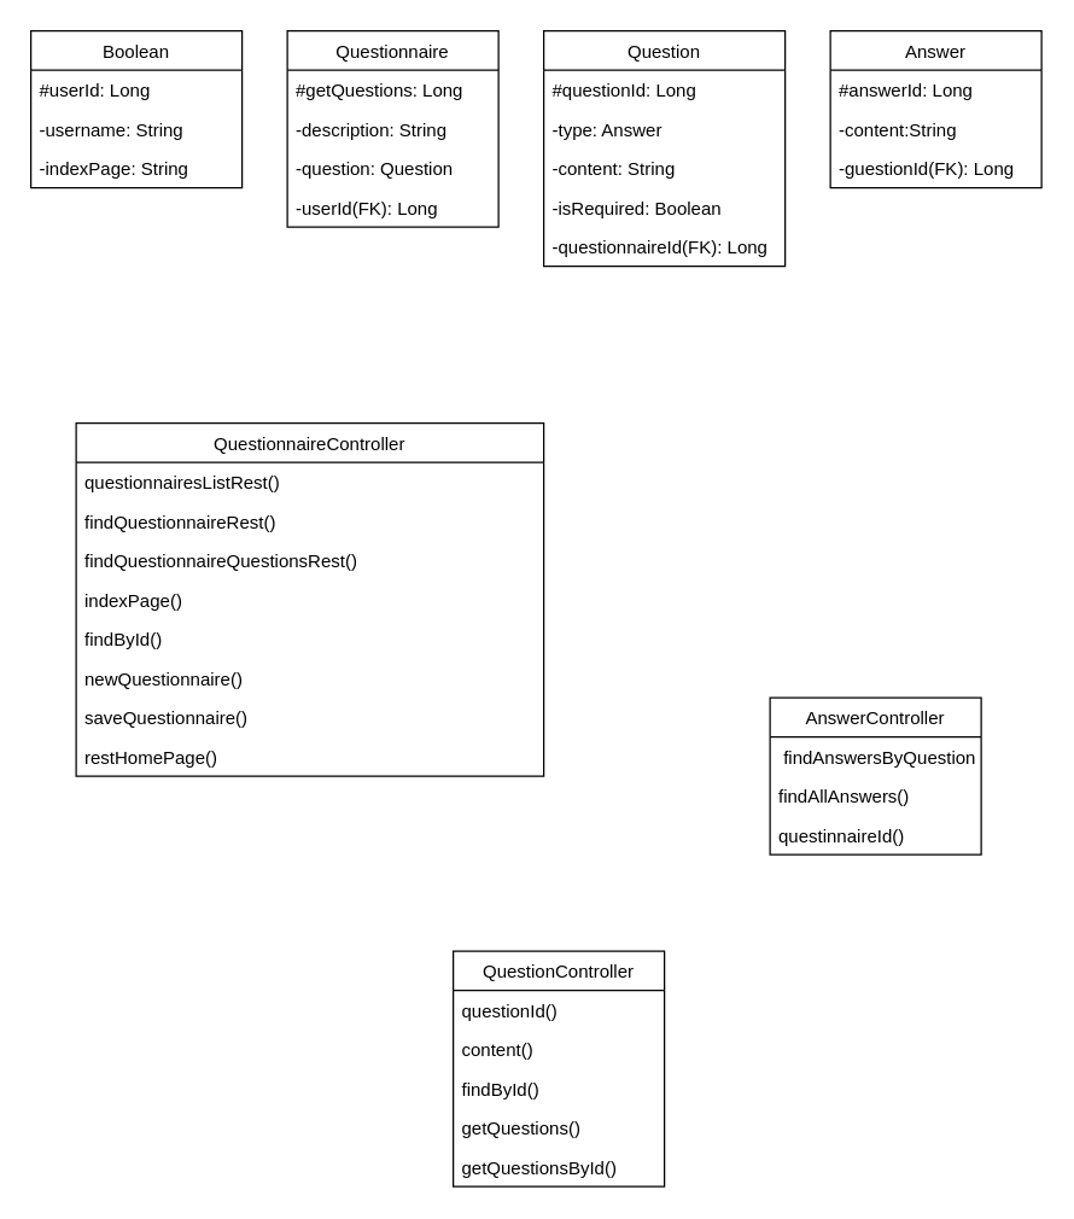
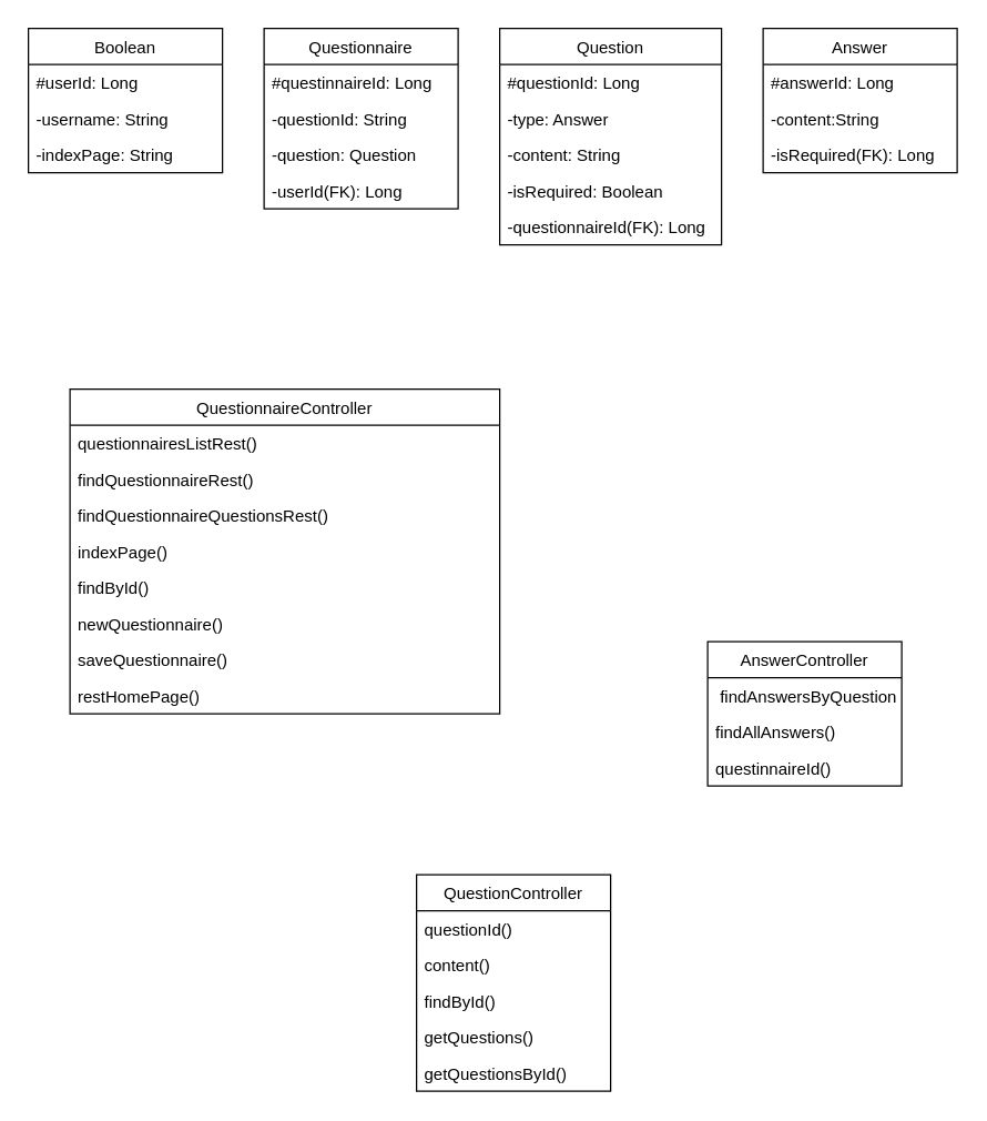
  <mxCell id="0" />
  <mxCell id="1" parent="0" />
  <mxCell id="2" value="Boolean" style="swimlane;fontStyle=0;childLayout=stackLayout;horizontal=1;startSize=26;fillColor=none;horizontalStack=0;resizeParent=1;resizeParentMax=0;resizeLast=0;collapsible=1;marginBottom=0;" vertex="1" parent="1"><mxGeometry x="20" y="20" width="140" height="104" as="geometry" /></mxCell>
  <mxCell id="3" value="#userId: Long" style="text;strokeColor=none;fillColor=none;align=left;verticalAlign=top;spacingLeft=4;spacingRight=4;overflow=hidden;rotatable=0;points=[[0,0.5],[1,0.5]];portConstraint=eastwest;" vertex="1" parent="2"><mxGeometry y="26" width="140" height="26" as="geometry" /></mxCell>
  <mxCell id="4" value="-username: String" style="text;strokeColor=none;fillColor=none;align=left;verticalAlign=top;spacingLeft=4;spacingRight=4;overflow=hidden;rotatable=0;points=[[0,0.5],[1,0.5]];portConstraint=eastwest;" vertex="1" parent="2"><mxGeometry y="52" width="140" height="26" as="geometry" /></mxCell>
  <mxCell id="5" value="-indexPage: String" style="text;strokeColor=none;fillColor=none;align=left;verticalAlign=top;spacingLeft=4;spacingRight=4;overflow=hidden;rotatable=0;points=[[0,0.5],[1,0.5]];portConstraint=eastwest;" vertex="1" parent="2"><mxGeometry y="78" width="140" height="26" as="geometry" /></mxCell>
  <mxCell id="6" value="Questionnaire" style="swimlane;fontStyle=0;childLayout=stackLayout;horizontal=1;startSize=26;fillColor=none;horizontalStack=0;resizeParent=1;resizeParentMax=0;resizeLast=0;collapsible=1;marginBottom=0;" vertex="1" parent="1"><mxGeometry x="190" y="20" width="140" height="130" as="geometry" /></mxCell>
- <mxCell id="7" value="#getQuestions: Long" style="text;strokeColor=none;fillColor=none;align=left;verticalAlign=top;spacingLeft=4;spacingRight=4;overflow=hidden;rotatable=0;points=[[0,0.5],[1,0.5]];portConstraint=eastwest;" vertex="1" parent="6"><mxGeometry y="26" width="140" height="26" as="geometry" /></mxCell>
- <mxCell id="8" value="-description: String" style="text;strokeColor=none;fillColor=none;align=left;verticalAlign=top;spacingLeft=4;spacingRight=4;overflow=hidden;rotatable=0;points=[[0,0.5],[1,0.5]];portConstraint=eastwest;" vertex="1" parent="6"><mxGeometry y="52" width="140" height="26" as="geometry" /></mxCell>
+ <mxCell id="7" value="#questinnaireId: Long" style="text;strokeColor=none;fillColor=none;align=left;verticalAlign=top;spacingLeft=4;spacingRight=4;overflow=hidden;rotatable=0;points=[[0,0.5],[1,0.5]];portConstraint=eastwest;" vertex="1" parent="6"><mxGeometry y="26" width="140" height="26" as="geometry" /></mxCell>
+ <mxCell id="8" value="-questionId: String" style="text;strokeColor=none;fillColor=none;align=left;verticalAlign=top;spacingLeft=4;spacingRight=4;overflow=hidden;rotatable=0;points=[[0,0.5],[1,0.5]];portConstraint=eastwest;" vertex="1" parent="6"><mxGeometry y="52" width="140" height="26" as="geometry" /></mxCell>
  <mxCell id="9" value="-question: Question" style="text;strokeColor=none;fillColor=none;align=left;verticalAlign=top;spacingLeft=4;spacingRight=4;overflow=hidden;rotatable=0;points=[[0,0.5],[1,0.5]];portConstraint=eastwest;" vertex="1" parent="6"><mxGeometry y="78" width="140" height="26" as="geometry" /></mxCell>
  <mxCell id="10" value="-userId(FK): Long" style="text;strokeColor=none;fillColor=none;align=left;verticalAlign=top;spacingLeft=4;spacingRight=4;overflow=hidden;rotatable=0;points=[[0,0.5],[1,0.5]];portConstraint=eastwest;" vertex="1" parent="6"><mxGeometry y="104" width="140" height="26" as="geometry" /></mxCell>
  <mxCell id="11" value="Question" style="swimlane;fontStyle=0;childLayout=stackLayout;horizontal=1;startSize=26;fillColor=none;horizontalStack=0;resizeParent=1;resizeParentMax=0;resizeLast=0;collapsible=1;marginBottom=0;" vertex="1" parent="1"><mxGeometry x="360" y="20" width="160" height="156" as="geometry" /></mxCell>
  <mxCell id="12" value="#questionId: Long" style="text;strokeColor=none;fillColor=none;align=left;verticalAlign=top;spacingLeft=4;spacingRight=4;overflow=hidden;rotatable=0;points=[[0,0.5],[1,0.5]];portConstraint=eastwest;" vertex="1" parent="11"><mxGeometry y="26" width="160" height="26" as="geometry" /></mxCell>
  <mxCell id="13" value="-type: Answer" style="text;strokeColor=none;fillColor=none;align=left;verticalAlign=top;spacingLeft=4;spacingRight=4;overflow=hidden;rotatable=0;points=[[0,0.5],[1,0.5]];portConstraint=eastwest;" vertex="1" parent="11"><mxGeometry y="52" width="160" height="26" as="geometry" /></mxCell>
  <mxCell id="14" value="-content: String" style="text;strokeColor=none;fillColor=none;align=left;verticalAlign=top;spacingLeft=4;spacingRight=4;overflow=hidden;rotatable=0;points=[[0,0.5],[1,0.5]];portConstraint=eastwest;" vertex="1" parent="11"><mxGeometry y="78" width="160" height="26" as="geometry" /></mxCell>
  <mxCell id="15" value="-isRequired: Boolean" style="text;strokeColor=none;fillColor=none;align=left;verticalAlign=top;spacingLeft=4;spacingRight=4;overflow=hidden;rotatable=0;points=[[0,0.5],[1,0.5]];portConstraint=eastwest;" vertex="1" parent="11"><mxGeometry y="104" width="160" height="26" as="geometry" /></mxCell>
  <mxCell id="16" value="-questionnaireId(FK): Long" style="text;strokeColor=none;fillColor=none;align=left;verticalAlign=top;spacingLeft=4;spacingRight=4;overflow=hidden;rotatable=0;points=[[0,0.5],[1,0.5]];portConstraint=eastwest;" vertex="1" parent="11"><mxGeometry y="130" width="160" height="26" as="geometry" /></mxCell>
  <mxCell id="17" value="Answer" style="swimlane;fontStyle=0;childLayout=stackLayout;horizontal=1;startSize=26;fillColor=none;horizontalStack=0;resizeParent=1;resizeParentMax=0;resizeLast=0;collapsible=1;marginBottom=0;" vertex="1" parent="1"><mxGeometry x="550" y="20" width="140" height="104" as="geometry" /></mxCell>
  <mxCell id="18" value="#answerId: Long" style="text;strokeColor=none;fillColor=none;align=left;verticalAlign=top;spacingLeft=4;spacingRight=4;overflow=hidden;rotatable=0;points=[[0,0.5],[1,0.5]];portConstraint=eastwest;" vertex="1" parent="17"><mxGeometry y="26" width="140" height="26" as="geometry" /></mxCell>
  <mxCell id="19" value="-content:String" style="text;strokeColor=none;fillColor=none;align=left;verticalAlign=top;spacingLeft=4;spacingRight=4;overflow=hidden;rotatable=0;points=[[0,0.5],[1,0.5]];portConstraint=eastwest;" vertex="1" parent="17"><mxGeometry y="52" width="140" height="26" as="geometry" /></mxCell>
- <mxCell id="20" value="-guestionId(FK): Long" style="text;strokeColor=none;fillColor=none;align=left;verticalAlign=top;spacingLeft=4;spacingRight=4;overflow=hidden;rotatable=0;points=[[0,0.5],[1,0.5]];portConstraint=eastwest;" vertex="1" parent="17"><mxGeometry y="78" width="140" height="26" as="geometry" /></mxCell>
+ <mxCell id="20" value="-isRequired(FK): Long" style="text;strokeColor=none;fillColor=none;align=left;verticalAlign=top;spacingLeft=4;spacingRight=4;overflow=hidden;rotatable=0;points=[[0,0.5],[1,0.5]];portConstraint=eastwest;" vertex="1" parent="17"><mxGeometry y="78" width="140" height="26" as="geometry" /></mxCell>
  <mxCell id="21" value="QuestionnaireController" style="swimlane;fontStyle=0;childLayout=stackLayout;horizontal=1;startSize=26;fillColor=none;horizontalStack=0;resizeParent=1;resizeParentMax=0;resizeLast=0;collapsible=1;marginBottom=0;" vertex="1" parent="1"><mxGeometry x="50" y="280" width="310" height="234" as="geometry" /></mxCell>
  <mxCell id="22" value="questionnairesListRest()" style="text;strokeColor=none;fillColor=none;align=left;verticalAlign=top;spacingLeft=4;spacingRight=4;overflow=hidden;rotatable=0;points=[[0,0.5],[1,0.5]];portConstraint=eastwest;" vertex="1" parent="21"><mxGeometry y="26" width="310" height="26" as="geometry" /></mxCell>
  <mxCell id="23" value="findQuestionnaireRest()" style="text;strokeColor=none;fillColor=none;align=left;verticalAlign=top;spacingLeft=4;spacingRight=4;overflow=hidden;rotatable=0;points=[[0,0.5],[1,0.5]];portConstraint=eastwest;" vertex="1" parent="21"><mxGeometry y="52" width="310" height="26" as="geometry" /></mxCell>
  <mxCell id="24" value="findQuestionnaireQuestionsRest()" style="text;strokeColor=none;fillColor=none;align=left;verticalAlign=top;spacingLeft=4;spacingRight=4;overflow=hidden;rotatable=0;points=[[0,0.5],[1,0.5]];portConstraint=eastwest;" vertex="1" parent="21"><mxGeometry y="78" width="310" height="26" as="geometry" /></mxCell>
  <mxCell id="25" value="indexPage()" style="text;strokeColor=none;fillColor=none;align=left;verticalAlign=top;spacingLeft=4;spacingRight=4;overflow=hidden;rotatable=0;points=[[0,0.5],[1,0.5]];portConstraint=eastwest;" vertex="1" parent="21"><mxGeometry y="104" width="310" height="26" as="geometry" /></mxCell>
  <mxCell id="26" value="findById()" style="text;strokeColor=none;fillColor=none;align=left;verticalAlign=top;spacingLeft=4;spacingRight=4;overflow=hidden;rotatable=0;points=[[0,0.5],[1,0.5]];portConstraint=eastwest;" vertex="1" parent="21"><mxGeometry y="130" width="310" height="26" as="geometry" /></mxCell>
  <mxCell id="27" value="newQuestionnaire()" style="text;strokeColor=none;fillColor=none;align=left;verticalAlign=top;spacingLeft=4;spacingRight=4;overflow=hidden;rotatable=0;points=[[0,0.5],[1,0.5]];portConstraint=eastwest;" vertex="1" parent="21"><mxGeometry y="156" width="310" height="26" as="geometry" /></mxCell>
  <mxCell id="28" value="saveQuestionnaire()" style="text;strokeColor=none;fillColor=none;align=left;verticalAlign=top;spacingLeft=4;spacingRight=4;overflow=hidden;rotatable=0;points=[[0,0.5],[1,0.5]];portConstraint=eastwest;" vertex="1" parent="21"><mxGeometry y="182" width="310" height="26" as="geometry" /></mxCell>
  <mxCell id="29" value="restHomePage()" style="text;strokeColor=none;fillColor=none;align=left;verticalAlign=top;spacingLeft=4;spacingRight=4;overflow=hidden;rotatable=0;points=[[0,0.5],[1,0.5]];portConstraint=eastwest;" vertex="1" parent="21"><mxGeometry y="208" width="310" height="26" as="geometry" /></mxCell>
  <mxCell id="30" value="QuestionController" style="swimlane;fontStyle=0;childLayout=stackLayout;horizontal=1;startSize=26;fillColor=none;horizontalStack=0;resizeParent=1;resizeParentMax=0;resizeLast=0;collapsible=1;marginBottom=0;" vertex="1" parent="1"><mxGeometry x="300" y="630" width="140" height="156" as="geometry" /></mxCell>
  <mxCell id="31" value="questionId()" style="text;strokeColor=none;fillColor=none;align=left;verticalAlign=top;spacingLeft=4;spacingRight=4;overflow=hidden;rotatable=0;points=[[0,0.5],[1,0.5]];portConstraint=eastwest;" vertex="1" parent="30"><mxGeometry y="26" width="140" height="26" as="geometry" /></mxCell>
  <mxCell id="32" value="content()" style="text;strokeColor=none;fillColor=none;align=left;verticalAlign=top;spacingLeft=4;spacingRight=4;overflow=hidden;rotatable=0;points=[[0,0.5],[1,0.5]];portConstraint=eastwest;" vertex="1" parent="30"><mxGeometry y="52" width="140" height="26" as="geometry" /></mxCell>
  <mxCell id="33" value="findById()" style="text;strokeColor=none;fillColor=none;align=left;verticalAlign=top;spacingLeft=4;spacingRight=4;overflow=hidden;rotatable=0;points=[[0,0.5],[1,0.5]];portConstraint=eastwest;" vertex="1" parent="30"><mxGeometry y="78" width="140" height="26" as="geometry" /></mxCell>
  <mxCell id="34" value="getQuestions()" style="text;strokeColor=none;fillColor=none;align=left;verticalAlign=top;spacingLeft=4;spacingRight=4;overflow=hidden;rotatable=0;points=[[0,0.5],[1,0.5]];portConstraint=eastwest;" vertex="1" parent="30"><mxGeometry y="104" width="140" height="26" as="geometry" /></mxCell>
  <mxCell id="35" value="getQuestionsById()" style="text;strokeColor=none;fillColor=none;align=left;verticalAlign=top;spacingLeft=4;spacingRight=4;overflow=hidden;rotatable=0;points=[[0,0.5],[1,0.5]];portConstraint=eastwest;" vertex="1" parent="30"><mxGeometry y="130" width="140" height="26" as="geometry" /></mxCell>
  <mxCell id="36" value="AnswerController" style="swimlane;fontStyle=0;childLayout=stackLayout;horizontal=1;startSize=26;fillColor=none;horizontalStack=0;resizeParent=1;resizeParentMax=0;resizeLast=0;collapsible=1;marginBottom=0;" vertex="1" parent="1"><mxGeometry x="510" y="462" width="140" height="104" as="geometry" /></mxCell>
  <mxCell id="37" value=" findAnswersByQuestion()" style="text;strokeColor=none;fillColor=none;align=left;verticalAlign=top;spacingLeft=4;spacingRight=4;overflow=hidden;rotatable=0;points=[[0,0.5],[1,0.5]];portConstraint=eastwest;" vertex="1" parent="36"><mxGeometry y="26" width="140" height="26" as="geometry" /></mxCell>
  <mxCell id="38" value="findAllAnswers()" style="text;strokeColor=none;fillColor=none;align=left;verticalAlign=top;spacingLeft=4;spacingRight=4;overflow=hidden;rotatable=0;points=[[0,0.5],[1,0.5]];portConstraint=eastwest;" vertex="1" parent="36"><mxGeometry y="52" width="140" height="26" as="geometry" /></mxCell>
  <mxCell id="39" value="questinnaireId()" style="text;strokeColor=none;fillColor=none;align=left;verticalAlign=top;spacingLeft=4;spacingRight=4;overflow=hidden;rotatable=0;points=[[0,0.5],[1,0.5]];portConstraint=eastwest;" vertex="1" parent="36"><mxGeometry y="78" width="140" height="26" as="geometry" /></mxCell>
